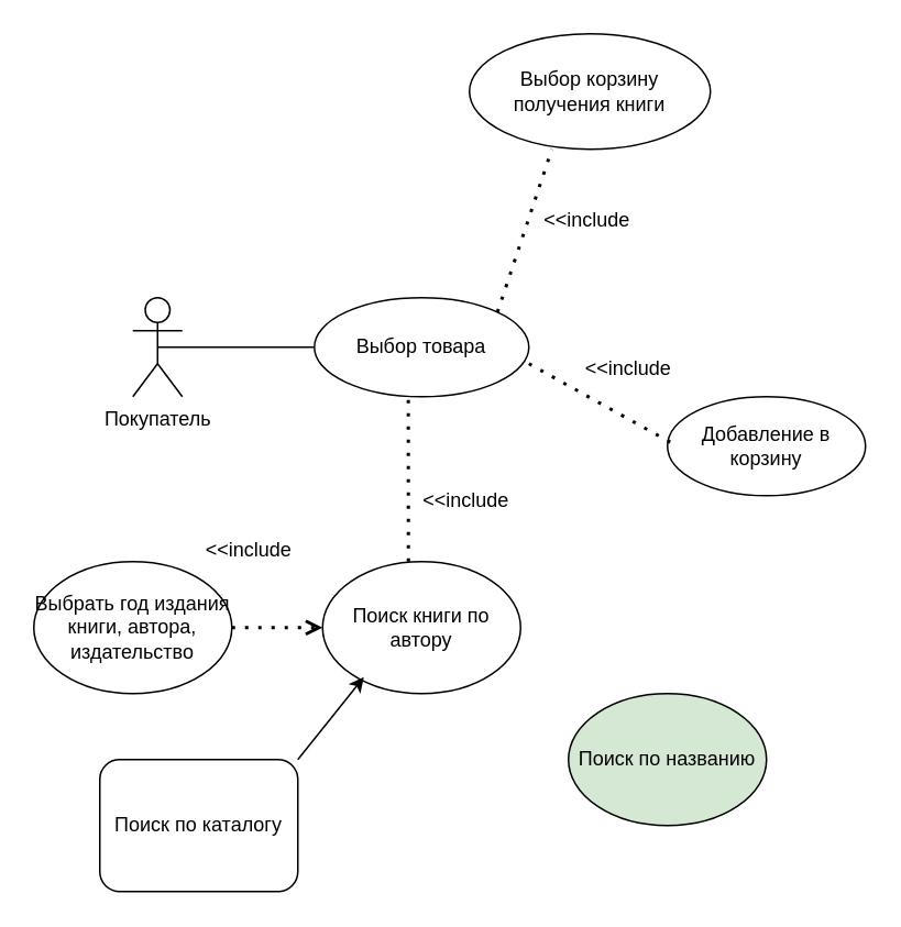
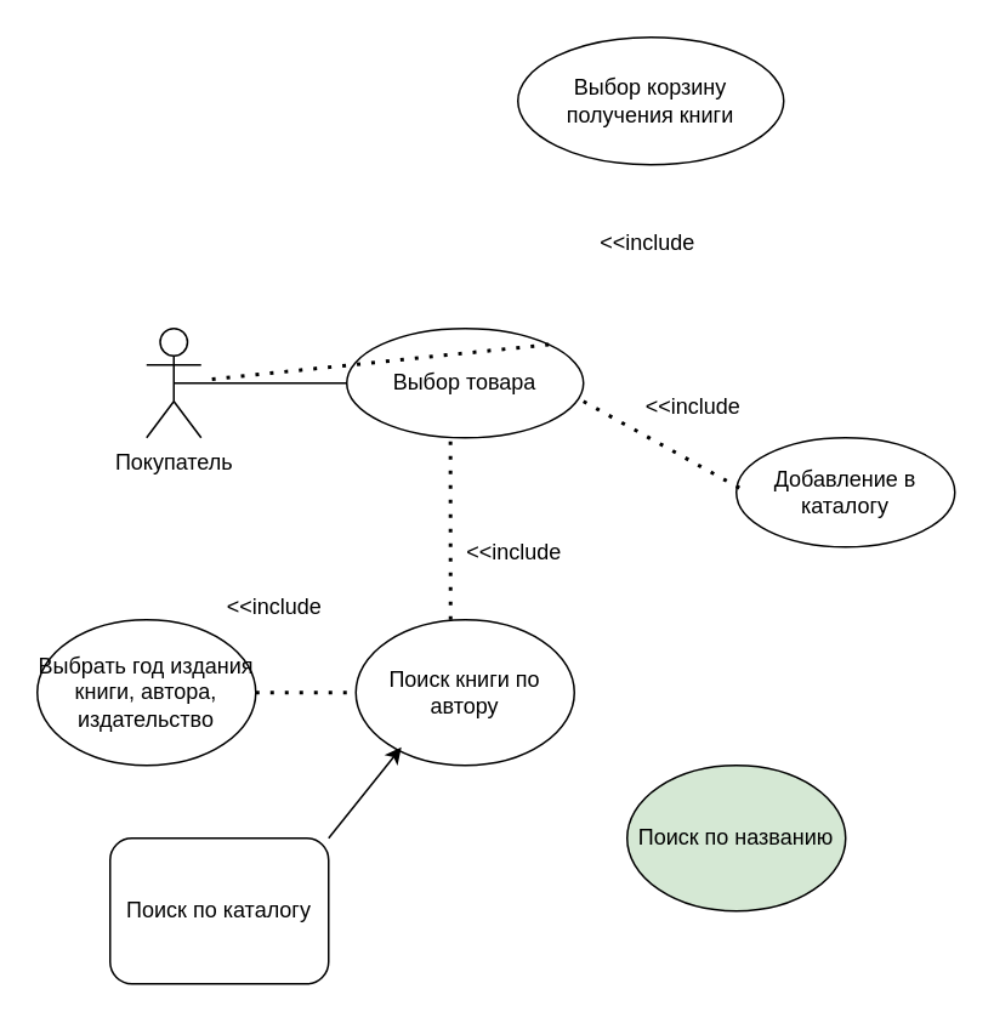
  <mxCell id="0" />
  <mxCell id="1" parent="0" />
  <mxCell id="2" value="Покупатель&lt;br&gt;" style="shape=umlActor;verticalLabelPosition=bottom;verticalAlign=top;html=1;outlineConnect=0;" vertex="1" parent="1"><mxGeometry x="80" y="180" width="30" height="60" as="geometry" /></mxCell>
  <mxCell id="3" value="" style="endArrow=none;html=1;rounded=0;exitX=0.5;exitY=0.5;exitDx=0;exitDy=0;exitPerimeter=0;" edge="1" parent="1" source="2"><mxGeometry width="50" height="50" relative="1" as="geometry"><mxPoint x="110" y="230" as="sourcePoint" /><mxPoint x="190" y="210" as="targetPoint" /></mxGeometry></mxCell>
  <mxCell id="4" value="Выбор товара" style="ellipse;whiteSpace=wrap;html=1;fillColor=none;" vertex="1" parent="1"><mxGeometry x="190" y="180" width="130" height="60" as="geometry" /></mxCell>
  <mxCell id="5" value="" style="endArrow=none;dashed=1;html=1;dashPattern=1 3;strokeWidth=2;rounded=0;" edge="1" parent="1"><mxGeometry width="50" height="50" relative="1" as="geometry"><mxPoint x="320" y="220" as="sourcePoint" /><mxPoint x="410" y="270" as="targetPoint" /></mxGeometry></mxCell>
- <mxCell id="6" value="Добавление в корзину" style="ellipse;whiteSpace=wrap;html=1;fillColor=none;" vertex="1" parent="1"><mxGeometry x="404" y="240" width="120" height="60" as="geometry" /></mxCell>
+ <mxCell id="6" value="Добавление в каталогу" style="ellipse;whiteSpace=wrap;html=1;fillColor=none;" vertex="1" parent="1"><mxGeometry x="404" y="240" width="120" height="60" as="geometry" /></mxCell>
  <mxCell id="7" value="&amp;lt;&amp;lt;include" style="text;html=1;align=center;verticalAlign=middle;resizable=0;points=[];autosize=1;strokeColor=none;fillColor=none;" vertex="1" parent="1"><mxGeometry x="340" y="208" width="80" height="30" as="geometry" /></mxCell>
  <mxCell id="8" value="" style="endArrow=none;dashed=1;html=1;dashPattern=1 3;strokeWidth=2;rounded=0;entryX=0.438;entryY=0.967;entryDx=0;entryDy=0;entryPerimeter=0;" edge="1" parent="1" target="4"><mxGeometry width="50" height="50" relative="1" as="geometry"><mxPoint x="247" y="340" as="sourcePoint" /><mxPoint x="380" y="320" as="targetPoint" /></mxGeometry></mxCell>
  <mxCell id="9" value="Поиск книги по автору" style="ellipse;whiteSpace=wrap;html=1;fillColor=none;" vertex="1" parent="1"><mxGeometry x="195" y="340" width="120" height="80" as="geometry" /></mxCell>
  <mxCell id="10" value="Выбрать год издания книги, автора, издательство" style="ellipse;whiteSpace=wrap;html=1;fillColor=none;" vertex="1" parent="1"><mxGeometry x="20" y="340" width="120" height="80" as="geometry" /></mxCell>
- <mxCell id="11" value="" style="endArrow=open;dashed=1;html=1;dashPattern=1 3;strokeWidth=2;rounded=0;exitX=1;exitY=0.5;exitDx=0;exitDy=0;entryX=0;entryY=0.5;entryDx=0;entryDy=0;" edge="1" parent="1" source="10" target="9"><mxGeometry width="50" height="50" relative="1" as="geometry"><mxPoint x="150" y="420" as="sourcePoint" /><mxPoint x="200" y="370" as="targetPoint" /></mxGeometry></mxCell>
+ <mxCell id="11" value="" style="endArrow=none;dashed=1;html=1;dashPattern=1 3;strokeWidth=2;rounded=0;exitX=1;exitY=0.5;exitDx=0;exitDy=0;entryX=0;entryY=0.5;entryDx=0;entryDy=0;" edge="1" parent="1" source="10" target="9"><mxGeometry width="50" height="50" relative="1" as="geometry"><mxPoint x="150" y="420" as="sourcePoint" /><mxPoint x="200" y="370" as="targetPoint" /></mxGeometry></mxCell>
  <mxCell id="12" value="Поиск по каталогу" style="whiteSpace=wrap;html=1;fillColor=none;rounded=1;" vertex="1" parent="1"><mxGeometry x="60" y="460" width="120" height="80" as="geometry" /></mxCell>
  <mxCell id="13" value="" style="endArrow=classic;html=1;rounded=0;exitX=1;exitY=0;exitDx=0;exitDy=0;" edge="1" parent="1" source="12"><mxGeometry width="50" height="50" relative="1" as="geometry"><mxPoint x="170" y="460" as="sourcePoint" /><mxPoint x="220" y="410" as="targetPoint" /></mxGeometry></mxCell>
  <mxCell id="14" value="Поиск по названию" style="ellipse;whiteSpace=wrap;html=1;fillColor=#d5e8d4;" vertex="1" parent="1"><mxGeometry x="344" y="420" width="120" height="80" as="geometry" /></mxCell>
  <mxCell id="15" value="Выбор корзину получения книги" style="ellipse;whiteSpace=wrap;html=1;fillColor=none;" vertex="1" parent="1"><mxGeometry x="284" y="20" width="146" height="70" as="geometry" /></mxCell>
- <mxCell id="16" value="" style="endArrow=none;dashed=1;html=1;dashPattern=1 3;strokeWidth=2;rounded=0;entryX=0.342;entryY=1;entryDx=0;entryDy=0;entryPerimeter=0;exitX=1;exitY=0;exitDx=0;exitDy=0;" edge="1" parent="1" source="4" target="15"><mxGeometry width="50" height="50" relative="1" as="geometry"><mxPoint x="300" y="180" as="sourcePoint" /><mxPoint x="350" y="130" as="targetPoint" /></mxGeometry></mxCell>
+ <mxCell id="16" value="" style="endArrow=none;dashed=1;html=1;dashPattern=1 3;strokeWidth=2;rounded=0;exitX=1;exitY=0;exitDx=0;exitDy=0;" edge="1" parent="1" source="4" target="2"><mxGeometry width="50" height="50" relative="1" as="geometry"><mxPoint x="300" y="180" as="sourcePoint" /><mxPoint x="350" y="130" as="targetPoint" /></mxGeometry></mxCell>
  <mxCell id="17" value="&amp;lt;&amp;lt;include" style="text;html=1;align=center;verticalAlign=middle;resizable=0;points=[];autosize=1;strokeColor=none;fillColor=none;" vertex="1" parent="1"><mxGeometry x="110" y="318" width="80" height="30" as="geometry" /></mxCell>
  <mxCell id="18" value="&amp;nbsp;&amp;lt;&amp;lt;include" style="text;html=1;align=center;verticalAlign=middle;resizable=0;points=[];autosize=1;strokeColor=none;fillColor=none;" vertex="1" parent="1"><mxGeometry x="240" y="288" width="80" height="30" as="geometry" /></mxCell>
  <mxCell id="19" value="&amp;lt;&amp;lt;include" style="text;html=1;align=center;verticalAlign=middle;resizable=0;points=[];autosize=1;strokeColor=none;fillColor=none;" vertex="1" parent="1"><mxGeometry x="315" y="118" width="80" height="30" as="geometry" /></mxCell>
